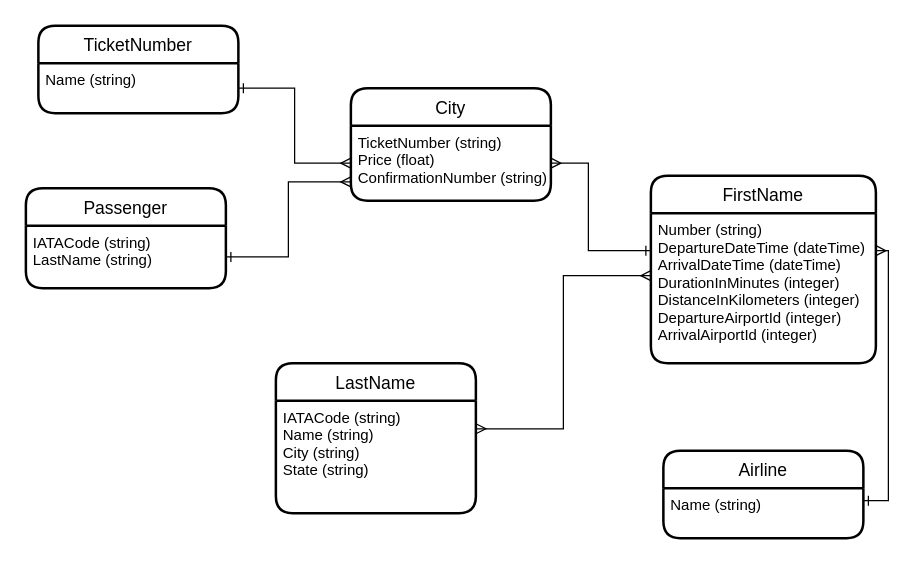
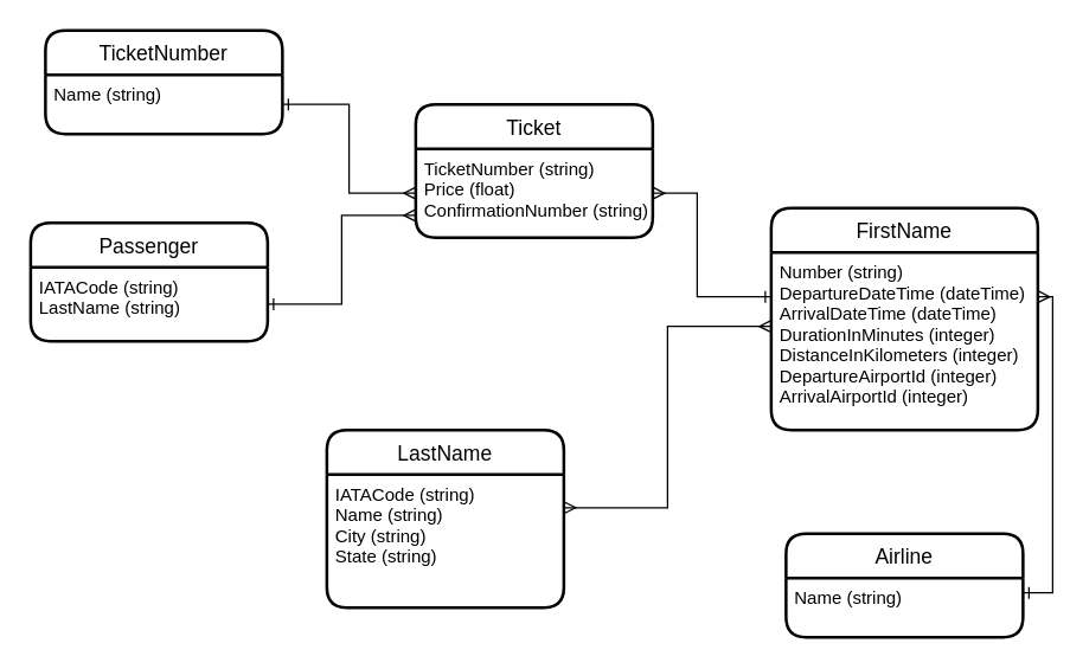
  <mxCell id="0" />
  <mxCell id="1" parent="0" />
  <mxCell id="2" value="TicketNumber" style="swimlane;childLayout=stackLayout;horizontal=1;startSize=30;horizontalStack=0;rounded=1;fontSize=14;fontStyle=0;strokeWidth=2;resizeParent=0;resizeLast=1;shadow=0;dashed=0;align=center;" parent="1" vertex="1"><mxGeometry y="20" width="160" height="70" as="geometry" x="30" /></mxCell>
  <mxCell id="3" value="Name (string)" style="align=left;strokeColor=none;fillColor=none;spacingLeft=4;fontSize=12;verticalAlign=top;resizable=0;rotatable=0;part=1;" parent="2" vertex="1"><mxGeometry y="30" width="160" height="40" as="geometry" /></mxCell>
  <mxCell id="4" value="LastName" style="swimlane;childLayout=stackLayout;horizontal=1;startSize=30;horizontalStack=0;rounded=1;fontSize=14;fontStyle=0;strokeWidth=2;resizeParent=0;resizeLast=1;shadow=0;dashed=0;align=center;" parent="1" vertex="1"><mxGeometry x="220" y="290" width="160" height="120" as="geometry" /></mxCell>
  <mxCell id="5" value="IATACode (string)&#10;Name (string)&#10;City (string)&#10;State (string)" style="align=left;strokeColor=none;fillColor=none;spacingLeft=4;fontSize=12;verticalAlign=top;resizable=0;rotatable=0;part=1;" parent="4" vertex="1"><mxGeometry y="30" width="160" height="90" as="geometry" /></mxCell>
  <mxCell id="6" value="Passenger" style="swimlane;childLayout=stackLayout;horizontal=1;startSize=30;horizontalStack=0;rounded=1;fontSize=14;fontStyle=0;strokeWidth=2;resizeParent=0;resizeLast=1;shadow=0;dashed=0;align=center;" parent="1" vertex="1"><mxGeometry x="20" y="150" width="160" height="80" as="geometry" /></mxCell>
  <mxCell id="7" value="IATACode (string)&#10;LastName (string)" style="align=left;strokeColor=none;fillColor=none;spacingLeft=4;fontSize=12;verticalAlign=top;resizable=0;rotatable=0;part=1;" parent="6" vertex="1"><mxGeometry y="30" width="160" height="50" as="geometry" /></mxCell>
  <mxCell id="8" value="FirstName" style="swimlane;childLayout=stackLayout;horizontal=1;startSize=30;horizontalStack=0;rounded=1;fontSize=14;fontStyle=0;strokeWidth=2;resizeParent=0;resizeLast=1;shadow=0;dashed=0;align=center;" parent="1" vertex="1"><mxGeometry x="520" y="140" width="180" height="150" as="geometry" /></mxCell>
  <mxCell id="9" value="Number (string)&#10;DepartureDateTime (dateTime)&#10;ArrivalDateTime (dateTime)&#10;DurationInMinutes (integer)&#10;DistanceInKilometers (integer)&#10;DepartureAirportId (integer)&#10;ArrivalAirportId (integer)" style="align=left;strokeColor=none;fillColor=none;spacingLeft=4;fontSize=12;verticalAlign=top;resizable=0;rotatable=0;part=1;" parent="8" vertex="1"><mxGeometry y="30" width="180" height="120" as="geometry" /></mxCell>
- <mxCell id="10" value="City" style="swimlane;childLayout=stackLayout;horizontal=1;startSize=30;horizontalStack=0;rounded=1;fontSize=14;fontStyle=0;strokeWidth=2;resizeParent=0;resizeLast=1;shadow=0;dashed=0;align=center;" parent="1" vertex="1"><mxGeometry x="280" y="70" width="160" height="90" as="geometry" /></mxCell>
+ <mxCell id="10" value="Ticket" style="swimlane;childLayout=stackLayout;horizontal=1;startSize=30;horizontalStack=0;rounded=1;fontSize=14;fontStyle=0;strokeWidth=2;resizeParent=0;resizeLast=1;shadow=0;dashed=0;align=center;" parent="1" vertex="1"><mxGeometry x="280" y="70" width="160" height="90" as="geometry" /></mxCell>
  <mxCell id="11" value="TicketNumber (string)&#10;Price (float)&#10;ConfirmationNumber (string)" style="align=left;strokeColor=none;fillColor=none;spacingLeft=4;fontSize=12;verticalAlign=top;resizable=0;rotatable=0;part=1;" parent="10" vertex="1"><mxGeometry y="30" width="160" height="60" as="geometry" /></mxCell>
  <mxCell id="12" value="Airline" style="swimlane;childLayout=stackLayout;horizontal=1;startSize=30;horizontalStack=0;rounded=1;fontSize=14;fontStyle=0;strokeWidth=2;resizeParent=0;resizeLast=1;shadow=0;dashed=0;align=center;" parent="1" vertex="1"><mxGeometry x="530" y="360" width="160" height="70" as="geometry" /></mxCell>
  <mxCell id="13" value="Name (string)" style="align=left;strokeColor=none;fillColor=none;spacingLeft=4;fontSize=12;verticalAlign=top;resizable=0;rotatable=0;part=1;" parent="12" vertex="1"><mxGeometry y="30" width="160" height="40" as="geometry" /></mxCell>
  <mxCell id="14" style="edgeStyle=orthogonalEdgeStyle;rounded=0;orthogonalLoop=1;jettySize=auto;html=1;exitX=1;exitY=0.5;exitDx=0;exitDy=0;entryX=0;entryY=0.5;entryDx=0;entryDy=0;startArrow=ERone;startFill=0;endArrow=ERmany;endFill=0;" parent="1" source="3" target="11" edge="1"><mxGeometry relative="1" as="geometry" /></mxCell>
  <mxCell id="15" style="edgeStyle=orthogonalEdgeStyle;rounded=0;orthogonalLoop=1;jettySize=auto;html=1;entryX=0;entryY=0.75;entryDx=0;entryDy=0;startArrow=ERone;startFill=0;endArrow=ERmany;endFill=0;" parent="1" source="7" target="11" edge="1"><mxGeometry relative="1" as="geometry" /></mxCell>
  <mxCell id="16" style="edgeStyle=orthogonalEdgeStyle;rounded=0;orthogonalLoop=1;jettySize=auto;html=1;exitX=1;exitY=0.5;exitDx=0;exitDy=0;entryX=0;entryY=0.25;entryDx=0;entryDy=0;startArrow=ERmany;startFill=0;endArrow=ERone;endFill=0;" parent="1" source="11" target="9" edge="1"><mxGeometry relative="1" as="geometry"><Array as="points"><mxPoint x="470" y="130" /><mxPoint x="470" y="200" /></Array></mxGeometry></mxCell>
  <mxCell id="17" style="edgeStyle=orthogonalEdgeStyle;rounded=0;orthogonalLoop=1;jettySize=auto;html=1;exitX=1;exitY=0.25;exitDx=0;exitDy=0;entryX=0;entryY=0.417;entryDx=0;entryDy=0;entryPerimeter=0;startArrow=ERmany;startFill=0;endArrow=ERmany;endFill=0;" parent="1" source="5" target="9" edge="1"><mxGeometry relative="1" as="geometry" /></mxCell>
  <mxCell id="18" style="edgeStyle=orthogonalEdgeStyle;rounded=0;orthogonalLoop=1;jettySize=auto;html=1;exitX=1;exitY=0.25;exitDx=0;exitDy=0;entryX=1;entryY=0.25;entryDx=0;entryDy=0;startArrow=ERone;startFill=0;endArrow=ERmany;endFill=0;" parent="1" source="13" target="9" edge="1"><mxGeometry relative="1" as="geometry" /></mxCell>
